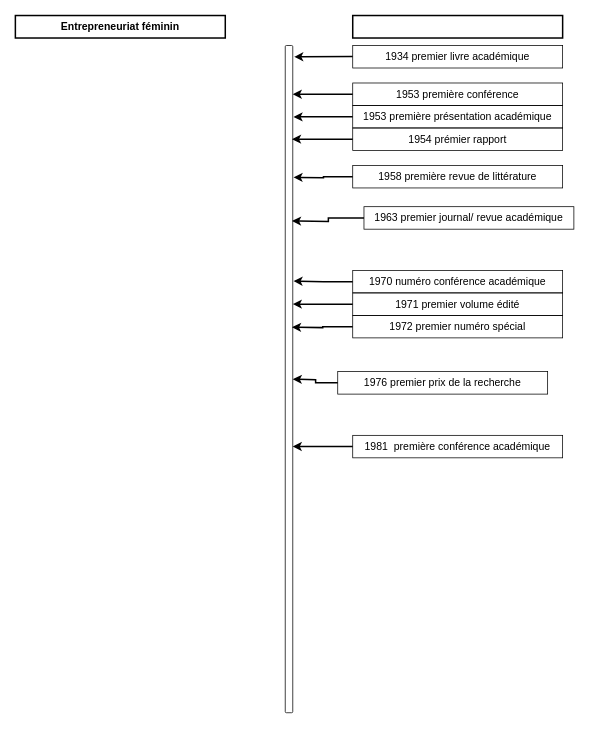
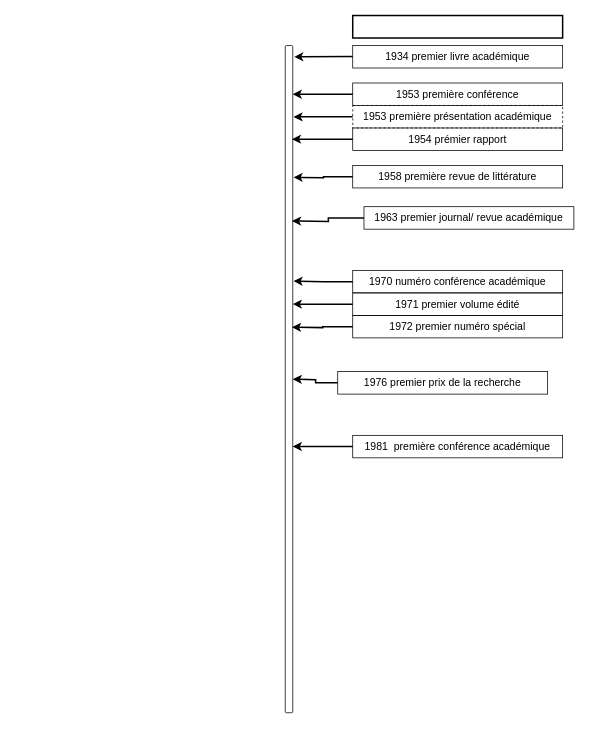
  <mxCell id="0" />
  <mxCell id="1" parent="0" />
  <mxCell id="2" value="" style="rounded=0;whiteSpace=wrap;html=1;strokeWidth=2;fontSize=14;fillColor=none;" vertex="1" parent="1"><mxGeometry x="470" y="20" width="280" height="30" as="geometry" /></mxCell>
  <mxCell id="3" value="&lt;p align=&quot;center&quot; class=&quot;MsoNormal&quot; style=&quot;font-size: 14px;&quot;&gt;1934 premier livre académique&lt;/p&gt;" style="rounded=0;whiteSpace=wrap;html=1;strokeWidth=1;fontSize=14;fillColor=none;" vertex="1" parent="1"><mxGeometry x="470" y="60" width="280" height="30" as="geometry" /></mxCell>
  <mxCell id="4" style="edgeStyle=orthogonalEdgeStyle;rounded=0;orthogonalLoop=1;jettySize=auto;html=1;entryX=1;entryY=0.116;entryDx=0;entryDy=0;entryPerimeter=0;strokeWidth=2;fontSize=14;" edge="1" parent="1" source="5"><mxGeometry relative="1" as="geometry"><mxPoint x="389.98" y="124.96" as="targetPoint" /></mxGeometry></mxCell>
  <mxCell id="5" value="&lt;p align=&quot;center&quot; class=&quot;MsoNormal&quot;&gt;1953 première conférence&lt;/p&gt;" style="rounded=0;whiteSpace=wrap;html=1;strokeWidth=1;fontSize=14;fillColor=none;" vertex="1" parent="1"><mxGeometry x="470" y="110" width="280" height="30" as="geometry" /></mxCell>
  <mxCell id="6" style="edgeStyle=orthogonalEdgeStyle;rounded=0;orthogonalLoop=1;jettySize=auto;html=1;entryX=1.1;entryY=0.17;entryDx=0;entryDy=0;entryPerimeter=0;strokeWidth=2;fontSize=14;" edge="1" parent="1" source="7"><mxGeometry relative="1" as="geometry"><mxPoint x="390.978" y="155.2" as="targetPoint" /></mxGeometry></mxCell>
- <mxCell id="7" value="&lt;p align=&quot;center&quot; class=&quot;MsoNormal&quot;&gt;1953 première présentation académique&lt;/p&gt;" style="rounded=0;whiteSpace=wrap;html=1;strokeWidth=1;fontSize=14;fillColor=none;" vertex="1" parent="1"><mxGeometry x="470" y="140" width="280" height="30" as="geometry" /></mxCell>
+ <mxCell id="7" value="&lt;p align=&quot;center&quot; class=&quot;MsoNormal&quot;&gt;1953 première présentation académique&lt;/p&gt;" style="rounded=0;whiteSpace=wrap;html=1;strokeWidth=1;fontSize=14;fillColor=none;dashed=1;" vertex="1" parent="1"><mxGeometry x="470" y="140" width="280" height="30" as="geometry" /></mxCell>
  <mxCell id="8" style="edgeStyle=orthogonalEdgeStyle;rounded=0;orthogonalLoop=1;jettySize=auto;html=1;entryX=0.9;entryY=0.223;entryDx=0;entryDy=0;entryPerimeter=0;strokeWidth=2;fontSize=14;" edge="1" parent="1" source="9"><mxGeometry relative="1" as="geometry"><mxPoint x="388.982" y="184.88" as="targetPoint" /></mxGeometry></mxCell>
  <mxCell id="9" value="&lt;p align=&quot;center&quot; class=&quot;MsoNormal&quot;&gt;1954 prémier rapport&lt;/p&gt;" style="rounded=0;whiteSpace=wrap;html=1;strokeWidth=1;fontSize=14;fillColor=none;" vertex="1" parent="1"><mxGeometry x="470" y="170" width="280" height="30" as="geometry" /></mxCell>
  <mxCell id="10" style="edgeStyle=orthogonalEdgeStyle;rounded=0;orthogonalLoop=1;jettySize=auto;html=1;entryX=1.1;entryY=0.314;entryDx=0;entryDy=0;entryPerimeter=0;strokeWidth=2;fontSize=14;" edge="1" parent="1" source="11"><mxGeometry relative="1" as="geometry"><mxPoint x="390.978" y="235.84" as="targetPoint" /></mxGeometry></mxCell>
  <mxCell id="11" value="&lt;p align=&quot;center&quot; class=&quot;MsoNormal&quot;&gt;1958 première revue de littérature&lt;/p&gt;" style="rounded=0;whiteSpace=wrap;html=1;strokeWidth=1;fontSize=14;fillColor=none;" vertex="1" parent="1"><mxGeometry x="470" y="220" width="280" height="30" as="geometry" /></mxCell>
  <mxCell id="12" style="edgeStyle=orthogonalEdgeStyle;rounded=0;orthogonalLoop=1;jettySize=auto;html=1;entryX=0.9;entryY=0.418;entryDx=0;entryDy=0;entryPerimeter=0;strokeWidth=2;fontSize=14;" edge="1" parent="1" source="13"><mxGeometry relative="1" as="geometry"><mxPoint x="388.982" y="294.08" as="targetPoint" /></mxGeometry></mxCell>
  <mxCell id="13" value="&lt;p align=&quot;center&quot; class=&quot;MsoNormal&quot;&gt;1963 premier journal/ revue académique&lt;/p&gt;" style="rounded=0;whiteSpace=wrap;html=1;strokeWidth=1;fontSize=14;fillColor=none;" vertex="1" parent="1"><mxGeometry x="485" y="275" width="280" height="30" as="geometry" /></mxCell>
  <mxCell id="14" style="edgeStyle=orthogonalEdgeStyle;rounded=0;orthogonalLoop=1;jettySize=auto;html=1;entryX=1.1;entryY=0.561;entryDx=0;entryDy=0;entryPerimeter=0;strokeWidth=2;fontSize=14;" edge="1" parent="1" source="15"><mxGeometry relative="1" as="geometry"><mxPoint x="390.978" y="374.16" as="targetPoint" /></mxGeometry></mxCell>
  <mxCell id="15" value="&lt;p align=&quot;center&quot; class=&quot;MsoNormal&quot;&gt;1970 numéro conférence académique&lt;/p&gt;" style="rounded=0;whiteSpace=wrap;html=1;strokeWidth=1;fontSize=14;fillColor=none;" vertex="1" parent="1"><mxGeometry x="470" y="360" width="280" height="30" as="geometry" /></mxCell>
  <mxCell id="16" style="edgeStyle=orthogonalEdgeStyle;rounded=0;orthogonalLoop=1;jettySize=auto;html=1;entryX=1;entryY=0.616;entryDx=0;entryDy=0;entryPerimeter=0;strokeWidth=2;fontSize=14;" edge="1" parent="1" source="17"><mxGeometry relative="1" as="geometry"><mxPoint x="389.98" y="404.96" as="targetPoint" /></mxGeometry></mxCell>
  <mxCell id="17" value="&lt;p align=&quot;center&quot; class=&quot;MsoNormal&quot;&gt;1971 premier volume édité&lt;/p&gt;" style="rounded=0;whiteSpace=wrap;html=1;strokeWidth=1;fontSize=14;fillColor=none;" vertex="1" parent="1"><mxGeometry x="470" y="390" width="280" height="30" as="geometry" /></mxCell>
  <mxCell id="18" style="edgeStyle=orthogonalEdgeStyle;rounded=0;orthogonalLoop=1;jettySize=auto;html=1;entryX=0.9;entryY=0.671;entryDx=0;entryDy=0;entryPerimeter=0;strokeWidth=2;fontSize=14;" edge="1" parent="1" source="19"><mxGeometry relative="1" as="geometry"><mxPoint x="388.982" y="435.76" as="targetPoint" /></mxGeometry></mxCell>
  <mxCell id="19" value="&lt;p align=&quot;center&quot; class=&quot;MsoNormal&quot;&gt;1972 premier numéro spécial&lt;/p&gt;" style="rounded=0;whiteSpace=wrap;html=1;strokeWidth=1;fontSize=14;fillColor=none;" vertex="1" parent="1"><mxGeometry x="470" y="420" width="280" height="30" as="geometry" /></mxCell>
  <mxCell id="20" style="edgeStyle=orthogonalEdgeStyle;rounded=0;orthogonalLoop=1;jettySize=auto;html=1;entryX=1;entryY=0.795;entryDx=0;entryDy=0;entryPerimeter=0;strokeWidth=2;fontSize=14;" edge="1" parent="1" source="21"><mxGeometry relative="1" as="geometry"><mxPoint x="389.98" y="505.2" as="targetPoint" /></mxGeometry></mxCell>
  <mxCell id="21" value="&lt;p align=&quot;center&quot; class=&quot;MsoNormal&quot;&gt;1976 premier prix de la recherche&lt;/p&gt;" style="rounded=0;whiteSpace=wrap;html=1;strokeWidth=1;fontSize=14;fillColor=none;" vertex="1" parent="1"><mxGeometry x="450" y="495" width="280" height="30" as="geometry" /></mxCell>
  <mxCell id="22" style="edgeStyle=orthogonalEdgeStyle;rounded=0;orthogonalLoop=1;jettySize=auto;html=1;entryX=1;entryY=0.955;entryDx=0;entryDy=0;entryPerimeter=0;strokeWidth=2;fontSize=14;" edge="1" parent="1" source="23"><mxGeometry relative="1" as="geometry"><mxPoint x="389.98" y="594.8" as="targetPoint" /></mxGeometry></mxCell>
  <mxCell id="23" value="&lt;p align=&quot;center&quot; class=&quot;MsoNormal&quot;&gt;1981&amp;nbsp; première conférence académique&lt;/p&gt;" style="rounded=0;whiteSpace=wrap;html=1;strokeWidth=1;fontSize=14;fillColor=none;" vertex="1" parent="1"><mxGeometry x="470" y="580" width="280" height="30" as="geometry" /></mxCell>
- <mxCell id="24" value="Entrepreneuriat féminin" style="rounded=0;whiteSpace=wrap;html=1;strokeWidth=2;fontSize=14;fillColor=none;fontStyle=1" vertex="1" parent="1"><mxGeometry x="20" y="20" width="280" height="30" as="geometry" /></mxCell>
  <mxCell id="25" value="" style="endArrow=classic;html=1;rounded=0;fontSize=14;entryX=1.2;entryY=0.027;entryDx=0;entryDy=0;entryPerimeter=0;strokeWidth=2;" edge="1" parent="1"><mxGeometry width="50" height="50" relative="1" as="geometry"><mxPoint x="470" y="74.5" as="sourcePoint" /><mxPoint x="391.976" y="75.12" as="targetPoint" /></mxGeometry></mxCell>
  <mxCell id="26" value="" style="rounded=1;whiteSpace=wrap;html=1;strokeWidth=1;fontSize=14;fillColor=none;" vertex="1" parent="1"><mxGeometry x="380" y="60" width="10" height="890" as="geometry" /></mxCell>
